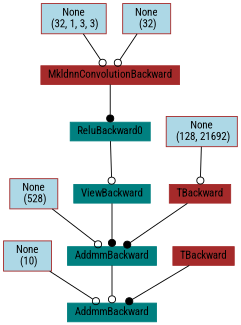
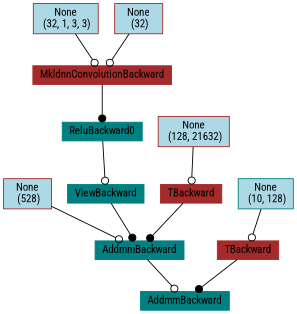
  digraph {
    fontname="Roboto Condensed"
    node [align=left color=brown fontname="Roboto Condensed" fontsize=12 ranksep=0.1 shape=box style=filled]
    edge [arrowhead=odot fontname="Roboto Condensed"]
    n1 [color=teal height=0.2 label=AddmmBackward]
-   n2 [fillcolor=lightblue height=0.2 label="None\n (10)"]
    n3 [color=teal height=0.2 label=AddmmBackward]
    n4 [fillcolor=lightblue height=0.2 label="None\n (528)"]
    n5 [color=teal height=0.2 label=ViewBackward]
    n6 [color=teal height=0.2 label=ReluBackward0]
    n7 [height=0.2 label=MkldnnConvolutionBackward]
    n8 [fillcolor=lightblue height=0.2 label="None\n (32, 1, 3, 3)"]
    n9 [fillcolor=lightblue height=0.2 label="None\n (32)"]
    n10 [height=0.2 label=TBackward]
-   n11 [fillcolor=lightblue height=0.2 label="None\n (128, 21692)"]
+   n11 [fillcolor=lightblue height=0.2 label="None\n (128, 21632)"]
    n12 [height=0.2 label=TBackward]
-   n2 -> n1
+   n13 [color=teal fillcolor=lightblue height=0.2 label="None\n (10, 128)"]
    n3 -> n1
    n4 -> n3
    n5 -> n3 [arrowhead=dot]
    n6 -> n5
    n7 -> n6 [arrowhead=dot]
    n8 -> n7
    n9 -> n7
    n10 -> n3 [arrowhead=dot]
    n11 -> n10
    n12 -> n1 [arrowhead=dot]
+   n13 -> n12
  }
